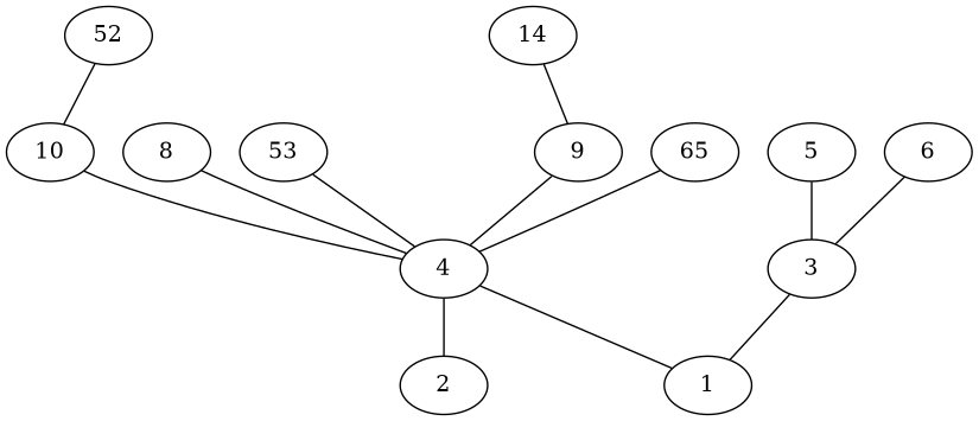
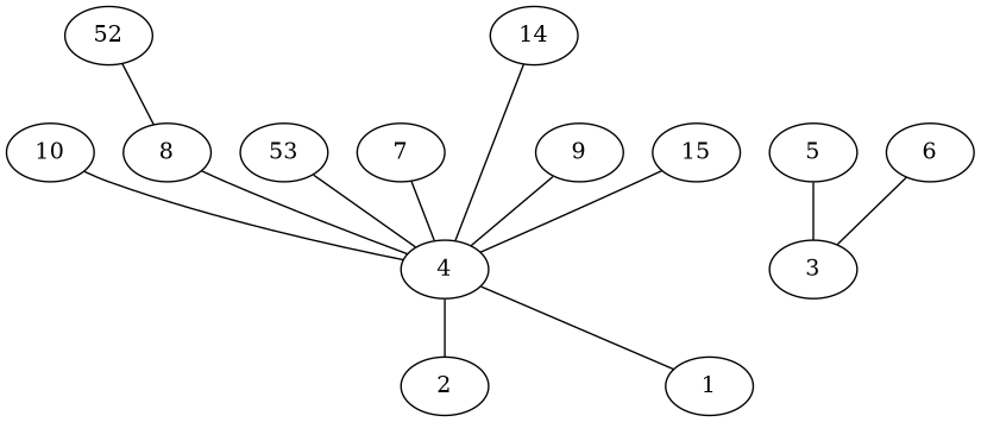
  graph {
    3
    1
    10
    4
    2
    5
    n7 [label=53]
    6
+   7
    8
    9
-   15 [label=65]
+   15
    n13 [label=52]
    14
-   3 -- 1
    10 -- 4
    4 -- 1
    4 -- 2
    5 -- 3
    n7 -- 4
    6 -- 3
+   7 -- 4
    8 -- 4
    9 -- 4
    15 -- 4
-   n13 -- 10
-   14 -- 9
+   n13 -- 8
+   14 -- 4
  }
